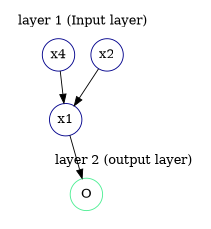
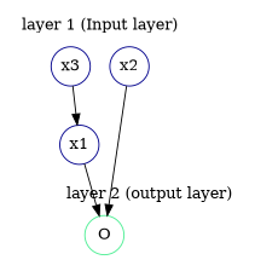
  digraph {
    rankdir=TB
    splines=line
    node [color=blue4 fixedsize=true shape=circle style=solid]
    n1 [label=x1]
    n2 [label=x2]
-   n3 [label=x4]
+   n3 [label=x3]
    n4 [color=seagreen2 label=O]
    subgraph cluster_1 {
      color=white
      label="layer 1 (Input layer)"
      n1
      n2
      n3
    }
    subgraph cluster_2 {
      color=white
      label="layer 2 (output layer)"
      n4
    }
    n1 -> n4
-   n2 -> n1
+   n2 -> n4
    n3 -> n1
  }
